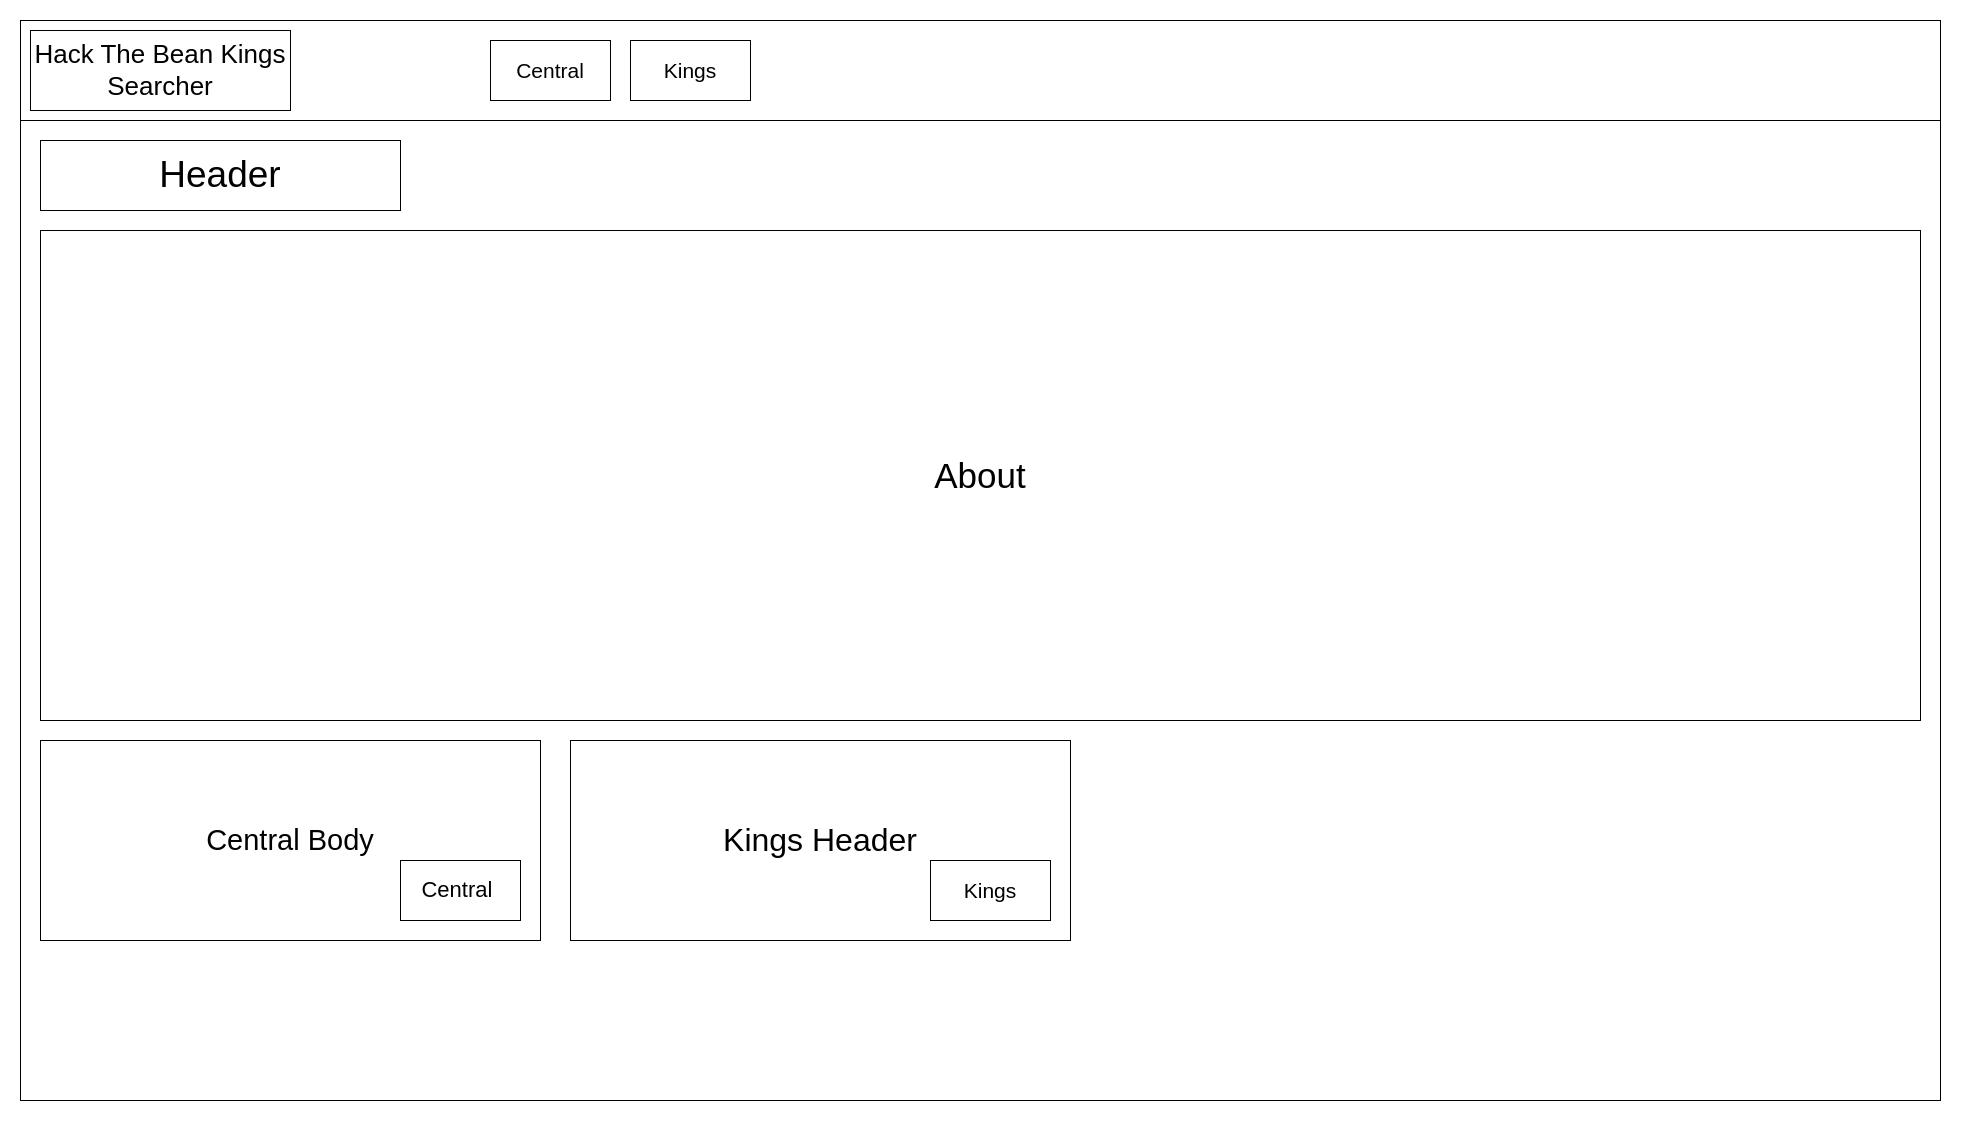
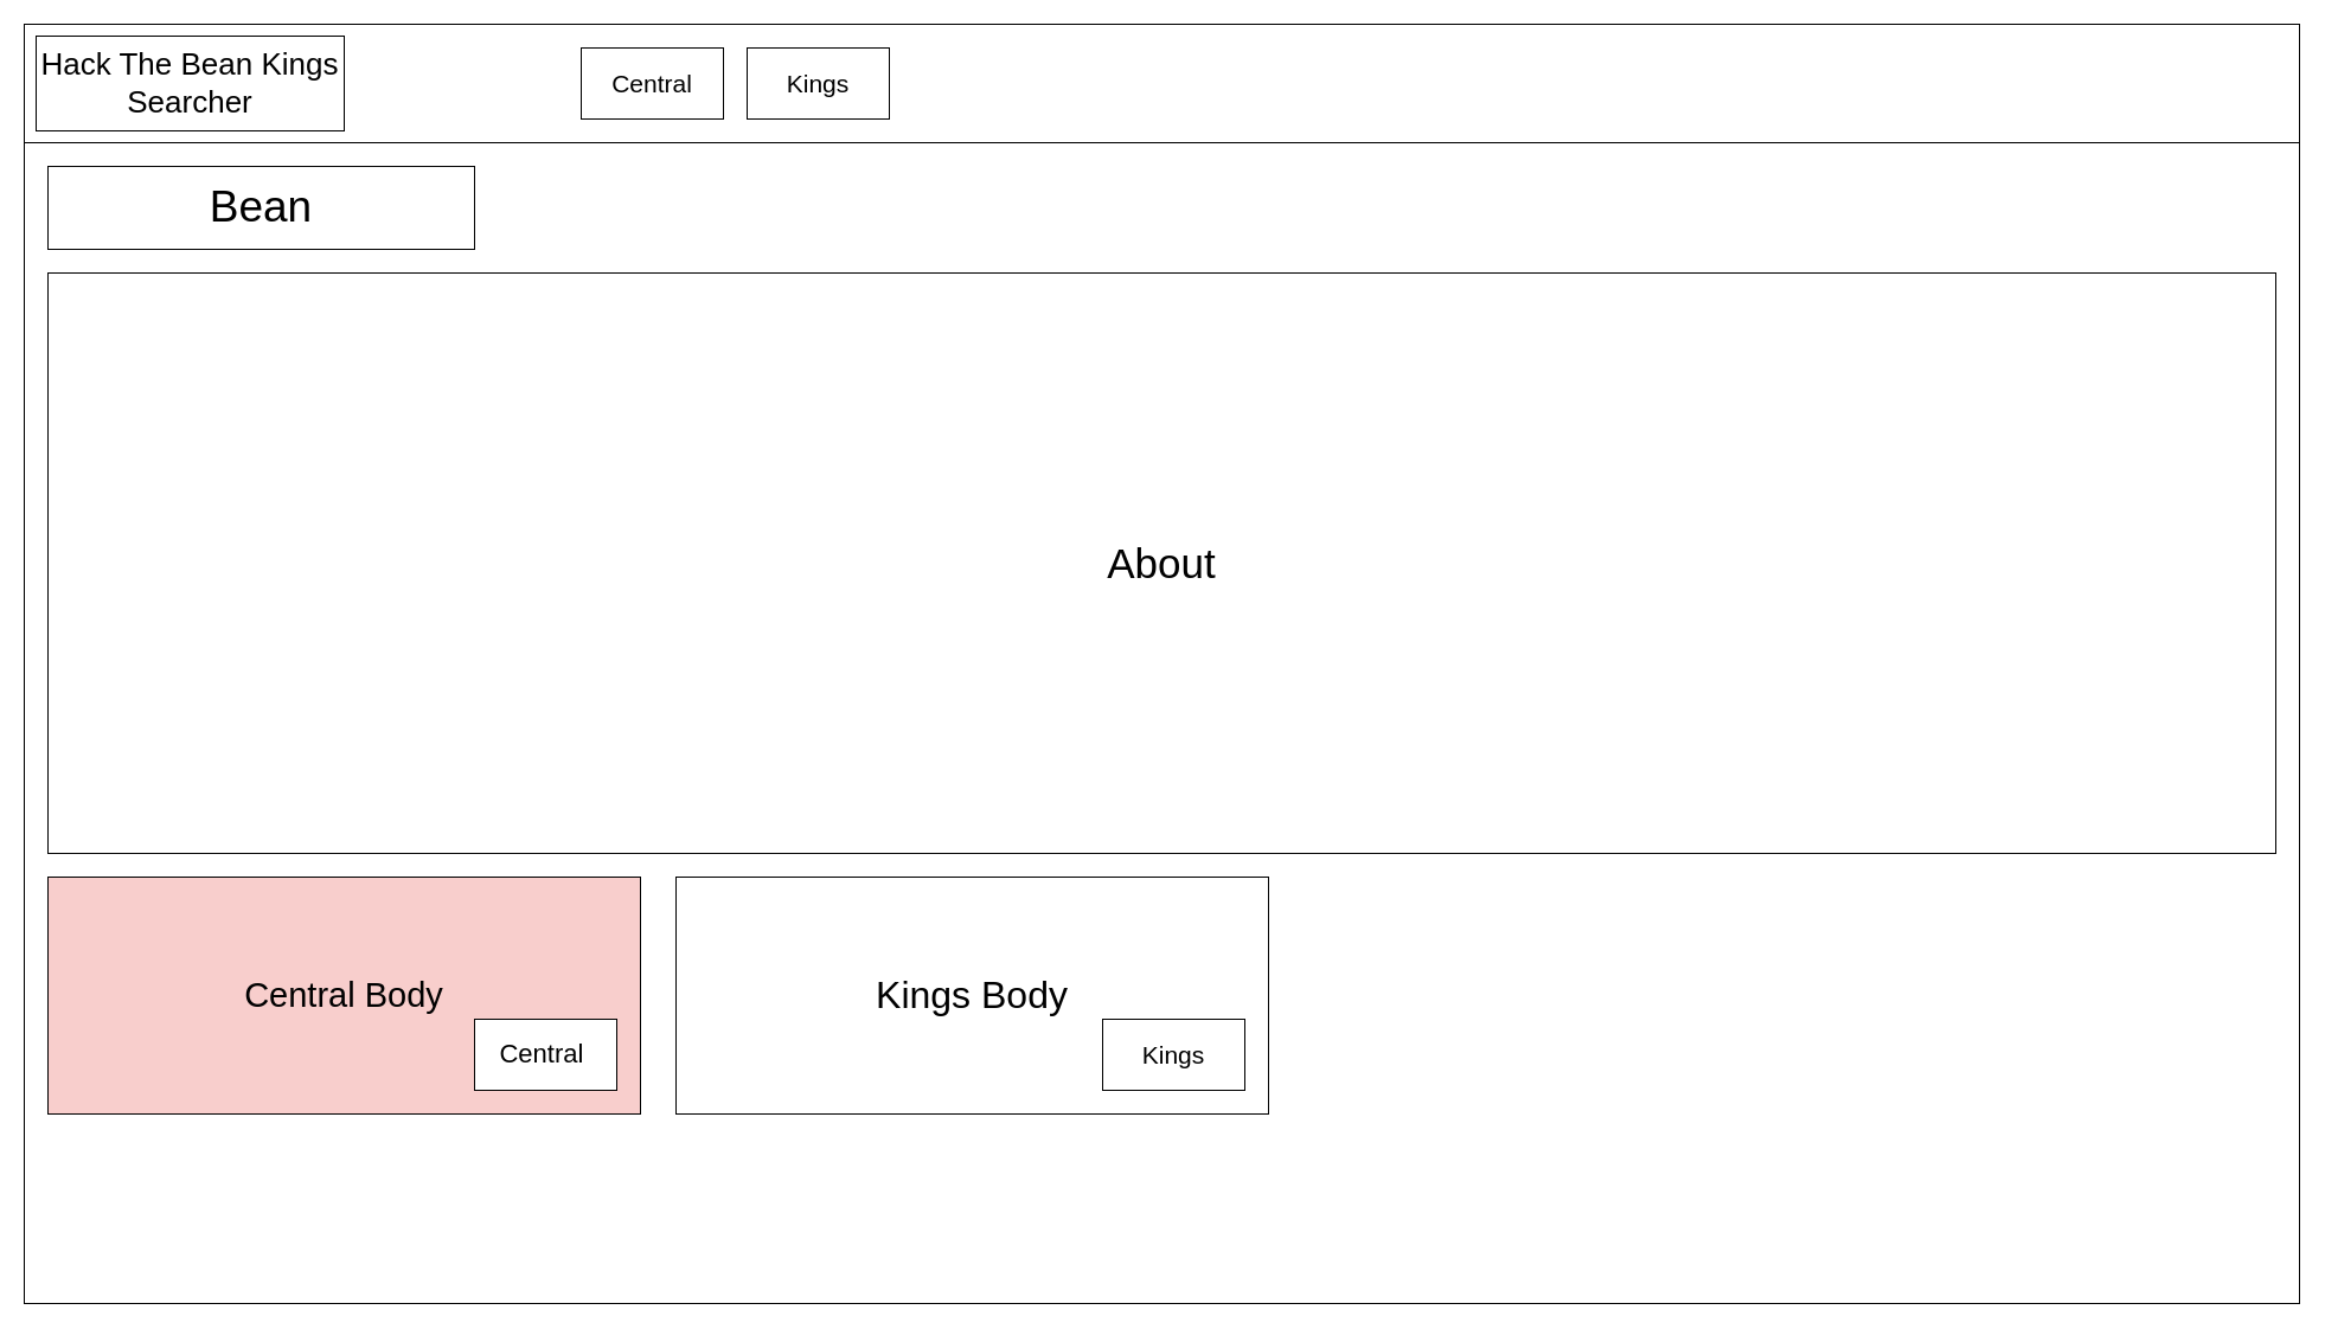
  <mxCell id="0" />
  <mxCell id="1" parent="0" />
  <mxCell id="2" value="" style="rounded=0;whiteSpace=wrap;html=1;" vertex="1" parent="1"><mxGeometry x="20" y="20" width="1920" height="1080" as="geometry" /></mxCell>
  <mxCell id="3" value="" style="rounded=0;whiteSpace=wrap;html=1;" vertex="1" parent="1"><mxGeometry x="20" y="20" width="1920" height="100" as="geometry" /></mxCell>
  <mxCell id="4" value="&lt;font style=&quot;font-size: 26px;&quot;&gt;Hack The Bean Kings Searcher&lt;/font&gt;" style="rounded=0;whiteSpace=wrap;html=1;" vertex="1" parent="1"><mxGeometry x="30" y="30" width="260" height="80" as="geometry" /></mxCell>
  <mxCell id="5" value="&lt;font style=&quot;font-size: 21px;&quot;&gt;Central&lt;/font&gt;" style="rounded=0;whiteSpace=wrap;html=1;" vertex="1" parent="1"><mxGeometry x="490" y="40" width="120" height="60" as="geometry" /></mxCell>
  <mxCell id="6" value="&lt;font style=&quot;font-size: 21px;&quot;&gt;Kings&lt;/font&gt;" style="rounded=0;whiteSpace=wrap;html=1;" vertex="1" parent="1"><mxGeometry x="630" y="40" width="120" height="60" as="geometry" /></mxCell>
- <mxCell id="7" value="&lt;font style=&quot;font-size: 37px;&quot;&gt;Header&lt;/font&gt;" style="rounded=0;whiteSpace=wrap;html=1;" vertex="1" parent="1"><mxGeometry x="40" y="140" width="360" height="70" as="geometry" /></mxCell>
+ <mxCell id="7" value="&lt;font style=&quot;font-size: 37px;&quot;&gt;Bean&lt;/font&gt;" style="rounded=0;whiteSpace=wrap;html=1;" vertex="1" parent="1"><mxGeometry x="40" y="140" width="360" height="70" as="geometry" /></mxCell>
  <mxCell id="8" value="&lt;font style=&quot;font-size: 35px;&quot;&gt;About&lt;/font&gt;" style="rounded=0;whiteSpace=wrap;html=1;" vertex="1" parent="1"><mxGeometry x="40" y="230" width="1880" height="490" as="geometry" /></mxCell>
- <mxCell id="9" value="&lt;font style=&quot;font-size: 29px;&quot;&gt;Central Body&lt;/font&gt;" style="rounded=0;whiteSpace=wrap;html=1;" vertex="1" parent="1"><mxGeometry x="40" y="740" width="500" height="200" as="geometry" /></mxCell>
+ <mxCell id="9" value="&lt;font style=&quot;font-size: 29px;&quot;&gt;Central Body&lt;/font&gt;" style="rounded=0;whiteSpace=wrap;html=1;fillColor=#f8cecc;" vertex="1" parent="1"><mxGeometry x="40" y="740" width="500" height="200" as="geometry" /></mxCell>
  <mxCell id="10" value="&lt;font style=&quot;font-size: 22px;&quot;&gt;Central&amp;nbsp;&lt;/font&gt;" style="rounded=0;whiteSpace=wrap;html=1;" vertex="1" parent="1"><mxGeometry x="400" y="860" width="120" height="60" as="geometry" /></mxCell>
- <mxCell id="11" value="&lt;font style=&quot;font-size: 32px;&quot;&gt;Kings Header&lt;/font&gt;" style="rounded=0;whiteSpace=wrap;html=1;" vertex="1" parent="1"><mxGeometry x="570" y="740" width="500" height="200" as="geometry" /></mxCell>
+ <mxCell id="11" value="&lt;font style=&quot;font-size: 32px;&quot;&gt;Kings Body&lt;/font&gt;" style="rounded=0;whiteSpace=wrap;html=1;" vertex="1" parent="1"><mxGeometry x="570" y="740" width="500" height="200" as="geometry" /></mxCell>
  <mxCell id="12" value="&lt;font style=&quot;font-size: 21px;&quot;&gt;Kings&lt;/font&gt;" style="rounded=0;whiteSpace=wrap;html=1;" vertex="1" parent="1"><mxGeometry x="930" y="860" width="120" height="60" as="geometry" /></mxCell>
